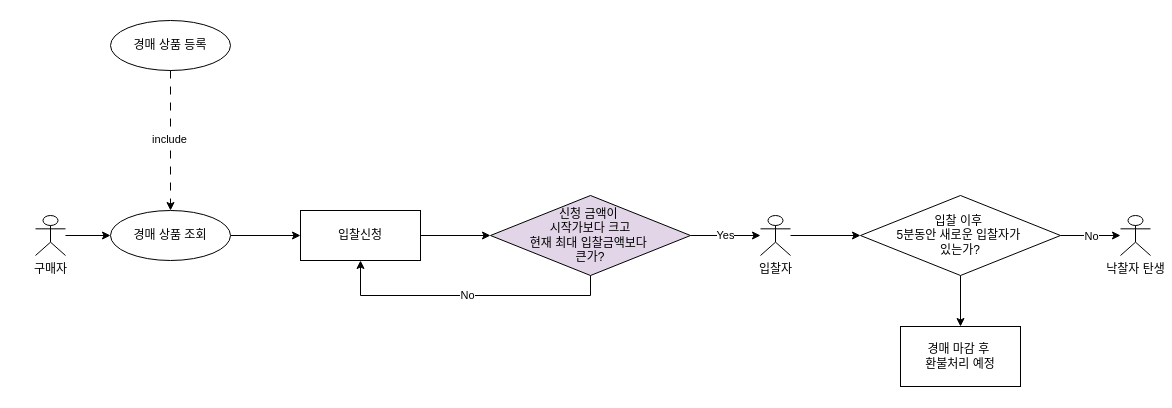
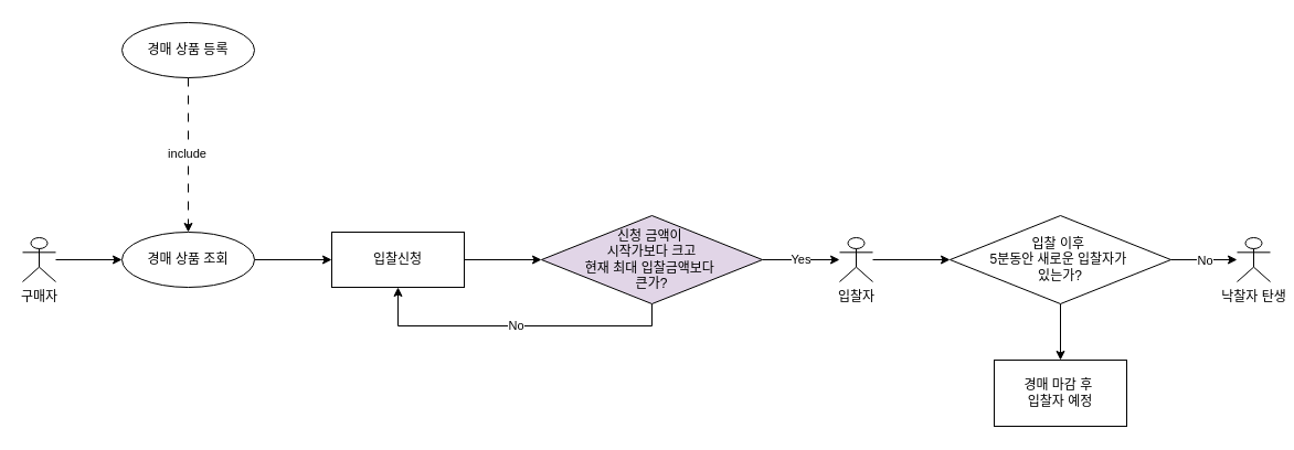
  <mxCell id="0" />
  <mxCell id="1" parent="0" />
  <mxCell id="2" value="" style="edgeStyle=orthogonalEdgeStyle;rounded=0;orthogonalLoop=1;jettySize=auto;html=1;entryX=0;entryY=0.5;entryDx=0;entryDy=0;" parent="1" source="3" target="6" edge="1"><mxGeometry relative="1" as="geometry"><mxPoint x="110" y="235" as="targetPoint" /></mxGeometry></mxCell>
- <mxCell id="3" value="구매&lt;span style=&quot;background-color: initial;&quot;&gt;자&lt;/span&gt;" style="shape=umlActor;verticalLabelPosition=bottom;verticalAlign=top;html=1;outlineConnect=0;" parent="1" vertex="1"><mxGeometry x="35" y="215" width="30" height="40" as="geometry" /></mxCell>
+ <mxCell id="3" value="구매&lt;span style=&quot;background-color: initial;&quot;&gt;자&lt;/span&gt;" style="shape=umlActor;verticalLabelPosition=bottom;verticalAlign=top;html=1;outlineConnect=0;" parent="1" vertex="1"><mxGeometry x="20" y="215" width="30" height="40" as="geometry" /></mxCell>
  <mxCell id="4" value="경매 상품 등록" style="ellipse;whiteSpace=wrap;html=1;" parent="1" vertex="1"><mxGeometry x="110" y="20" width="120" height="50" as="geometry" /></mxCell>
  <mxCell id="5" value="" style="edgeStyle=orthogonalEdgeStyle;rounded=0;orthogonalLoop=1;jettySize=auto;html=1;" parent="1" source="6" target="11" edge="1"><mxGeometry relative="1" as="geometry" /></mxCell>
  <mxCell id="6" value="경매 상품 조회" style="ellipse;whiteSpace=wrap;html=1;" parent="1" vertex="1"><mxGeometry x="110" y="210" width="120" height="50" as="geometry" /></mxCell>
  <mxCell id="7" value="" style="endArrow=classic;html=1;rounded=0;entryX=0.5;entryY=0;entryDx=0;entryDy=0;exitX=0.5;exitY=1;exitDx=0;exitDy=0;dashed=1;dashPattern=8 8;" parent="1" source="4" target="6" edge="1"><mxGeometry relative="1" as="geometry"><mxPoint x="80" y="115" as="sourcePoint" /><mxPoint x="450" y="135" as="targetPoint" /></mxGeometry></mxCell>
  <mxCell id="8" value="Label" style="edgeLabel;resizable=0;html=1;;align=center;verticalAlign=middle;" parent="7" connectable="0" vertex="1"><mxGeometry relative="1" as="geometry" /></mxCell>
  <mxCell id="9" value="include" style="edgeLabel;html=1;align=center;verticalAlign=middle;resizable=0;points=[];" parent="7" vertex="1" connectable="0"><mxGeometry x="-0.029" y="-2" relative="1" as="geometry"><mxPoint as="offset" /></mxGeometry></mxCell>
  <mxCell id="10" value="" style="edgeStyle=orthogonalEdgeStyle;rounded=0;orthogonalLoop=1;jettySize=auto;html=1;" edge="1" parent="1" source="11" target="19"><mxGeometry relative="1" as="geometry" /></mxCell>
  <mxCell id="11" value="입찰신청" style="whiteSpace=wrap;html=1;rounded=0;" parent="1" vertex="1"><mxGeometry x="300" y="210" width="120" height="50" as="geometry" /></mxCell>
  <mxCell id="12" value="" style="edgeStyle=orthogonalEdgeStyle;rounded=0;orthogonalLoop=1;jettySize=auto;html=1;" edge="1" parent="1" source="13" target="22"><mxGeometry relative="1" as="geometry" /></mxCell>
  <mxCell id="13" value="입찰 이후&amp;nbsp;&lt;div&gt;5분동안 새로운 입찰자가&amp;nbsp;&lt;/div&gt;&lt;div&gt;있는가?&lt;/div&gt;" style="rhombus;whiteSpace=wrap;html=1;" parent="1" vertex="1"><mxGeometry x="860" y="195" width="200" height="80" as="geometry" /></mxCell>
  <mxCell id="14" value="" style="endArrow=classic;html=1;rounded=0;entryX=0;entryY=0.5;entryDx=0;entryDy=0;exitX=1;exitY=0.5;exitDx=0;exitDy=0;entryPerimeter=0;" parent="1" source="13" target="16" edge="1"><mxGeometry relative="1" as="geometry"><mxPoint x="690" y="245" as="sourcePoint" /><mxPoint x="1090" y="235" as="targetPoint" /></mxGeometry></mxCell>
  <mxCell id="15" value="No" style="edgeLabel;resizable=0;html=1;;align=center;verticalAlign=middle;" parent="14" connectable="0" vertex="1"><mxGeometry relative="1" as="geometry" /></mxCell>
  <mxCell id="16" value="낙찰자 탄생" style="shape=umlActor;verticalLabelPosition=bottom;verticalAlign=top;html=1;outlineConnect=0;" parent="1" vertex="1"><mxGeometry x="1120" y="215" width="30" height="40" as="geometry" /></mxCell>
  <mxCell id="17" value="Yes" style="edgeStyle=orthogonalEdgeStyle;rounded=0;orthogonalLoop=1;jettySize=auto;html=1;" edge="1" parent="1" source="19" target="21"><mxGeometry relative="1" as="geometry" /></mxCell>
  <mxCell id="18" value="No" style="edgeStyle=orthogonalEdgeStyle;rounded=0;orthogonalLoop=1;jettySize=auto;html=1;entryX=0.5;entryY=1;entryDx=0;entryDy=0;" edge="1" parent="1" source="19" target="11"><mxGeometry relative="1" as="geometry"><Array as="points"><mxPoint x="590" y="295" /><mxPoint x="360" y="295" /></Array></mxGeometry></mxCell>
  <mxCell id="19" value="&lt;div&gt;신청 금액이&amp;nbsp;&lt;br&gt;&lt;/div&gt;&lt;div&gt;시작가보다 크고&lt;/div&gt;현재 최대 입찰금액보다&amp;nbsp;&lt;div&gt;큰가?&lt;/div&gt;" style="rhombus;whiteSpace=wrap;html=1;fillColor=#e1d5e7;" vertex="1" parent="1"><mxGeometry x="490" y="195" width="200" height="80" as="geometry" /></mxCell>
  <mxCell id="20" value="" style="edgeStyle=orthogonalEdgeStyle;rounded=0;orthogonalLoop=1;jettySize=auto;html=1;" edge="1" parent="1" source="21" target="13"><mxGeometry relative="1" as="geometry" /></mxCell>
  <mxCell id="21" value="입찰자" style="shape=umlActor;verticalLabelPosition=bottom;verticalAlign=top;html=1;outlineConnect=0;" vertex="1" parent="1"><mxGeometry x="760" y="215" width="30" height="40" as="geometry" /></mxCell>
- <mxCell id="22" value="경매 마감 후&amp;nbsp;&lt;div&gt;환불처리 예정&lt;/div&gt;" style="whiteSpace=wrap;html=1;" vertex="1" parent="1"><mxGeometry x="900" y="326" width="120" height="60" as="geometry" /></mxCell>
+ <mxCell id="22" value="경매 마감 후&amp;nbsp;&lt;div&gt;입찰자 예정&lt;/div&gt;" style="whiteSpace=wrap;html=1;" vertex="1" parent="1"><mxGeometry x="900" y="326" width="120" height="60" as="geometry" /></mxCell>
